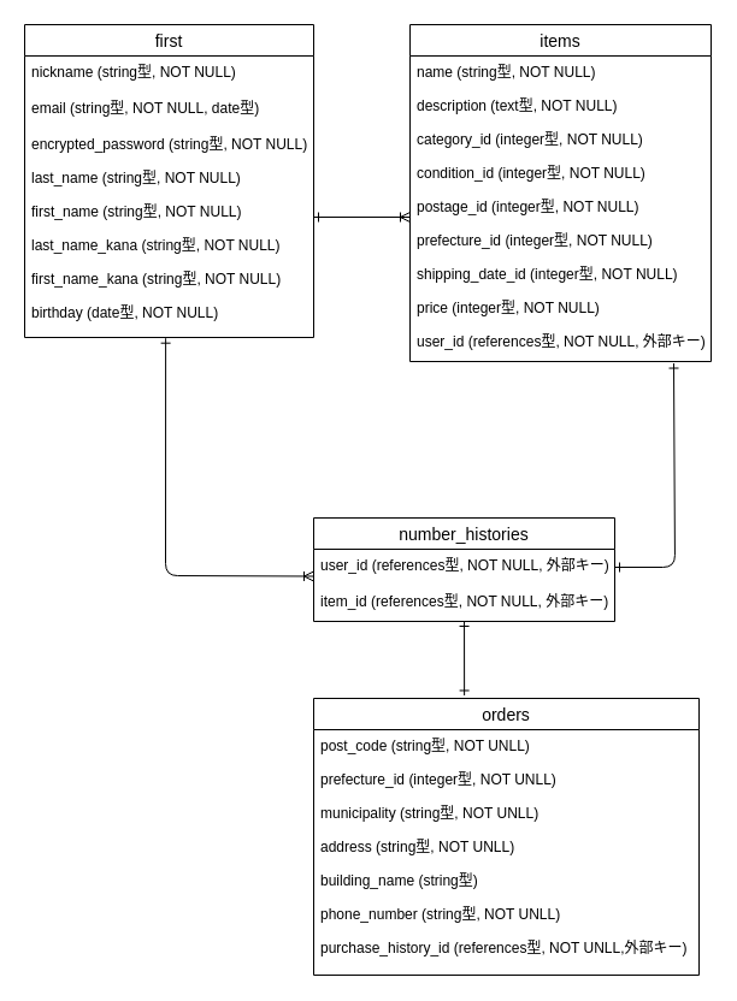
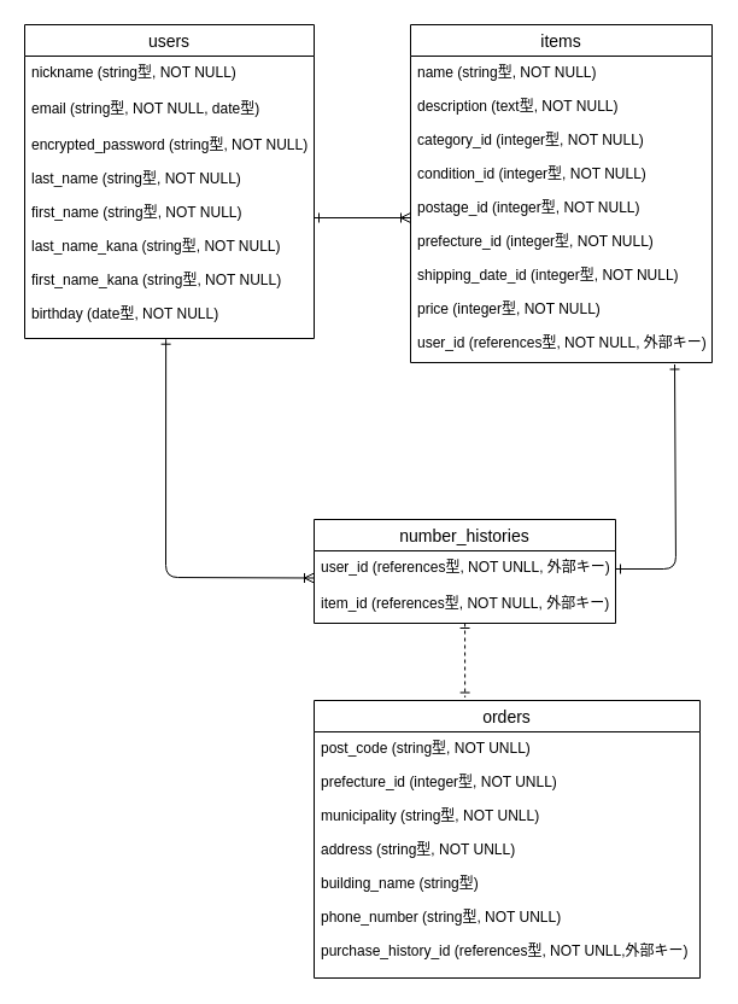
  <mxCell id="0" />
  <mxCell id="1" parent="0" />
  <mxCell id="2" style="edgeStyle=none;html=1;startArrow=ERone;startFill=0;endArrow=ERoneToMany;endFill=0;entryX=0;entryY=0.75;entryDx=0;entryDy=0;exitX=0.488;exitY=1.004;exitDx=0;exitDy=0;exitPerimeter=0;entryPerimeter=0;" edge="1" parent="1" source="6" target="13"><mxGeometry relative="1" as="geometry"><mxPoint x="100" y="480" as="targetPoint" /><Array as="points"><mxPoint x="137" y="478" /></Array></mxGeometry></mxCell>
- <mxCell id="3" value="first" style="swimlane;fontStyle=0;childLayout=stackLayout;horizontal=1;startSize=26;horizontalStack=0;resizeParent=1;resizeParentMax=0;resizeLast=0;collapsible=1;marginBottom=0;align=center;fontSize=14;" vertex="1" parent="1"><mxGeometry x="20" y="20" width="240" height="260" as="geometry" /></mxCell>
+ <mxCell id="3" value="users" style="swimlane;fontStyle=0;childLayout=stackLayout;horizontal=1;startSize=26;horizontalStack=0;resizeParent=1;resizeParentMax=0;resizeLast=0;collapsible=1;marginBottom=0;align=center;fontSize=14;" vertex="1" parent="1"><mxGeometry x="20" y="20" width="240" height="260" as="geometry" /></mxCell>
  <mxCell id="4" value="nickname (string型, NOT NULL)&#10;" style="text;strokeColor=none;fillColor=none;spacingLeft=4;spacingRight=4;overflow=hidden;rotatable=0;points=[[0,0.5],[1,0.5]];portConstraint=eastwest;fontSize=12;" vertex="1" parent="3"><mxGeometry y="26" width="240" height="30" as="geometry" /></mxCell>
  <mxCell id="5" value="email (string型, NOT NULL, date型)" style="text;strokeColor=none;fillColor=none;spacingLeft=4;spacingRight=4;overflow=hidden;rotatable=0;points=[[0,0.5],[1,0.5]];portConstraint=eastwest;fontSize=12;" vertex="1" parent="3"><mxGeometry y="56" width="240" height="30" as="geometry" /></mxCell>
  <mxCell id="6" value="encrypted_password (string型, NOT NULL)&#10;&#10;last_name (string型, NOT NULL)&#10;&#10;first_name (string型, NOT NULL)&#10;&#10;last_name_kana (string型, NOT NULL)&#10;&#10;first_name_kana (string型, NOT NULL)&#10;&#10;birthday (date型, NOT NULL)" style="text;strokeColor=none;fillColor=none;spacingLeft=4;spacingRight=4;overflow=hidden;rotatable=0;points=[[0,0.5],[1,0.5]];portConstraint=eastwest;fontSize=12;" vertex="1" parent="3"><mxGeometry y="86" width="240" height="174" as="geometry" /></mxCell>
  <mxCell id="7" style="edgeStyle=none;html=1;entryX=1;entryY=0.5;entryDx=0;entryDy=0;startArrow=ERone;startFill=0;endArrow=ERone;endFill=0;exitX=0.876;exitY=1.006;exitDx=0;exitDy=0;exitPerimeter=0;" edge="1" parent="1" source="9" target="13"><mxGeometry relative="1" as="geometry"><mxPoint x="560" y="310" as="sourcePoint" /><Array as="points"><mxPoint x="560" y="471" /></Array></mxGeometry></mxCell>
  <mxCell id="8" value="items" style="swimlane;fontStyle=0;childLayout=stackLayout;horizontal=1;startSize=26;horizontalStack=0;resizeParent=1;resizeParentMax=0;resizeLast=0;collapsible=1;marginBottom=0;align=center;fontSize=14;" vertex="1" parent="1"><mxGeometry x="340" y="20" width="250" height="280" as="geometry" /></mxCell>
  <mxCell id="9" value="name (string型, NOT NULL)&#10;&#10;description (text型, NOT NULL)&#10;&#10;category_id (integer型, NOT NULL)&#10;&#10;condition_id (integer型, NOT NULL)&#10;&#10;postage_id (integer型, NOT NULL)&#10;&#10;prefecture_id (integer型, NOT NULL)&#10;&#10;shipping_date_id (integer型, NOT NULL)&#10;&#10;price (integer型, NOT NULL)&#10;&#10;user_id (references型, NOT NULL, 外部キー)" style="text;strokeColor=none;fillColor=none;spacingLeft=4;spacingRight=4;overflow=hidden;rotatable=0;points=[[0,0.5],[1,0.5]];portConstraint=eastwest;fontSize=12;" vertex="1" parent="8"><mxGeometry y="26" width="250" height="254" as="geometry" /></mxCell>
  <mxCell id="10" style="edgeStyle=none;html=1;" edge="1" parent="1" source="3"><mxGeometry relative="1" as="geometry"><mxPoint x="200" y="20" as="targetPoint" /></mxGeometry></mxCell>
- <mxCell id="11" style="edgeStyle=none;html=1;startArrow=ERone;startFill=0;endArrow=ERone;endFill=0;entryX=0.391;entryY=-0.011;entryDx=0;entryDy=0;entryPerimeter=0;" edge="1" parent="1" source="12" target="15"><mxGeometry relative="1" as="geometry"><mxPoint x="385" y="570" as="targetPoint" /></mxGeometry></mxCell>
+ <mxCell id="11" style="edgeStyle=none;html=1;startArrow=ERone;startFill=0;endArrow=ERone;endFill=0;entryX=0.391;entryY=-0.011;entryDx=0;entryDy=0;entryPerimeter=0;dashed=1;" edge="1" parent="1" source="12" target="15"><mxGeometry relative="1" as="geometry"><mxPoint x="385" y="570" as="targetPoint" /></mxGeometry></mxCell>
  <mxCell id="12" value="number_histories" style="swimlane;fontStyle=0;childLayout=stackLayout;horizontal=1;startSize=26;horizontalStack=0;resizeParent=1;resizeParentMax=0;resizeLast=0;collapsible=1;marginBottom=0;align=center;fontSize=14;" vertex="1" parent="1"><mxGeometry x="260" y="430" width="250" height="86" as="geometry" /></mxCell>
- <mxCell id="13" value="user_id (references型, NOT NULL, 外部キー)" style="text;strokeColor=none;fillColor=none;spacingLeft=4;spacingRight=4;overflow=hidden;rotatable=0;points=[[0,0.5],[1,0.5]];portConstraint=eastwest;fontSize=12;" vertex="1" parent="12"><mxGeometry y="26" width="250" height="30" as="geometry" /></mxCell>
+ <mxCell id="13" value="user_id (references型, NOT UNLL, 外部キー)" style="text;strokeColor=none;fillColor=none;spacingLeft=4;spacingRight=4;overflow=hidden;rotatable=0;points=[[0,0.5],[1,0.5]];portConstraint=eastwest;fontSize=12;" vertex="1" parent="12"><mxGeometry y="26" width="250" height="30" as="geometry" /></mxCell>
  <mxCell id="14" value="item_id (references型, NOT NULL, 外部キー)" style="text;strokeColor=none;fillColor=none;spacingLeft=4;spacingRight=4;overflow=hidden;rotatable=0;points=[[0,0.5],[1,0.5]];portConstraint=eastwest;fontSize=12;" vertex="1" parent="12"><mxGeometry y="56" width="250" height="30" as="geometry" /></mxCell>
  <mxCell id="15" value="orders" style="swimlane;fontStyle=0;childLayout=stackLayout;horizontal=1;startSize=26;horizontalStack=0;resizeParent=1;resizeParentMax=0;resizeLast=0;collapsible=1;marginBottom=0;align=center;fontSize=14;" vertex="1" parent="1"><mxGeometry x="260" y="580" width="320" height="230" as="geometry" /></mxCell>
  <mxCell id="16" value="post_code (string型, NOT UNLL)&#10;&#10;prefecture_id (integer型, NOT UNLL)&#10;&#10;municipality (string型, NOT UNLL)&#10;&#10;address (string型, NOT UNLL)&#10;&#10;building_name (string型)&#10;&#10;phone_number (string型, NOT UNLL)&#10;&#10;purchase_history_id (references型, NOT UNLL,外部キー)&#10;" style="text;strokeColor=none;fillColor=none;spacingLeft=4;spacingRight=4;overflow=hidden;rotatable=0;points=[[0,0.5],[1,0.5]];portConstraint=eastwest;fontSize=12;" vertex="1" parent="15"><mxGeometry y="26" width="320" height="204" as="geometry" /></mxCell>
  <mxCell id="17" style="edgeStyle=none;html=1;" edge="1" parent="1" source="9"><mxGeometry relative="1" as="geometry"><mxPoint x="340" y="200" as="targetPoint" /></mxGeometry></mxCell>
  <mxCell id="18" style="edgeStyle=none;html=1;horizontal=1;endArrow=ERoneToMany;endFill=0;startArrow=ERone;startFill=0;" edge="1" parent="1"><mxGeometry relative="1" as="geometry"><mxPoint x="260" y="180" as="sourcePoint" /><mxPoint x="340" y="180" as="targetPoint" /><Array as="points" /></mxGeometry></mxCell>
